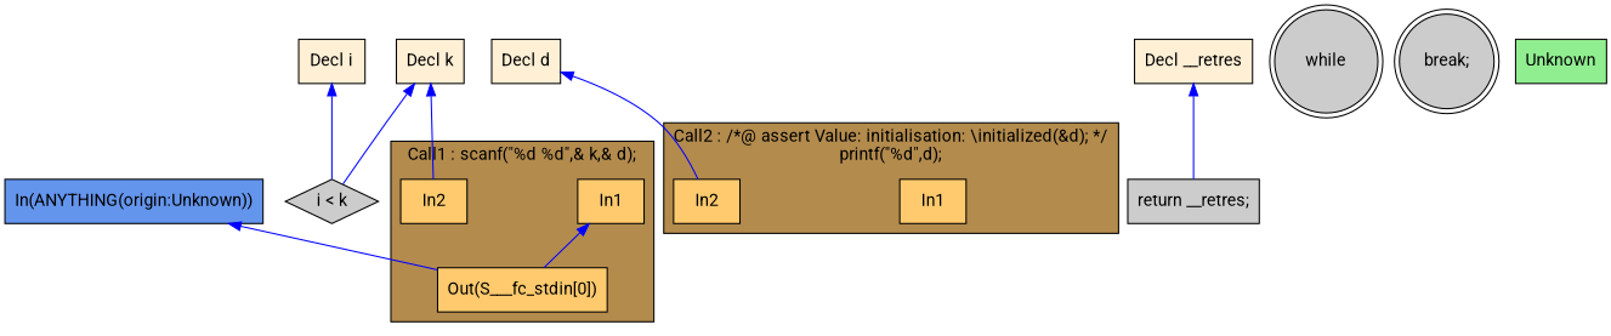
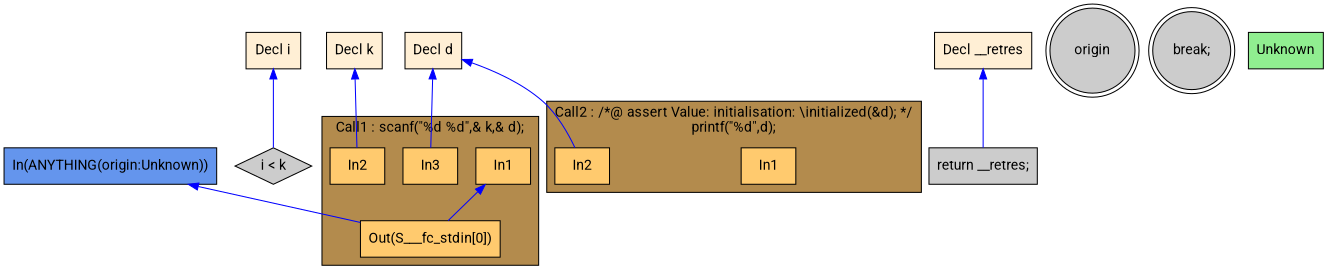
  digraph {
    fontname=Roboto
    rankdir=TB
    node [fillcolor="#FFCA6E" fontname=Roboto shape=box style=filled]
    edge [color="#0000FF" dir=back fontname=Roboto]
    n1 [label=In1]
    n2 [label=In2]
+   n3 [label=In3]
    n4 [label="Out(S___fc_stdin[0])"]
    n5 [label=In1]
    n6 [label=In2]
    n7 [fillcolor="#FFEFD5" label="Decl i"]
    n8 [fillcolor="#CCCCCC" label="i < k" shape=diamond]
    n9 [fillcolor="#FFEFD5" label="Decl k"]
    n10 [fillcolor="#FFEFD5" label="Decl d"]
    n11 [fillcolor="#FFEFD5" label="Decl __retres"]
    n12 [fillcolor="#CCCCCC" label="return __retres;"]
-   n13 [fillcolor="#CCCCCC" label=while shape=doublecircle]
+   n13 [fillcolor="#CCCCCC" label=origin shape=doublecircle]
    n14 [fillcolor="#CCCCCC" label="break;" shape=doublecircle]
    n15 [fillcolor="#90EE90" label=Unknown]
    n16 [fillcolor="#6495ED" label="In(ANYTHING(origin:Unknown))"]
    subgraph cluster_1 {
      fillcolor="#B38B4D"
      label="Call1 : scanf(\"%d %d\",& k,& d);"
      style=filled
      n1
      n2
+     n3
      n4
    }
    subgraph cluster_2 {
      fillcolor="#B38B4D"
      label="Call2 : /*@ assert Value: initialisation: \\initialized(&d); */\nprintf(\"%d\",d);"
      style=filled
      n5
      n6
    }
    n1 -> n4
    n7 -> n8
    n9 -> n2
-   n9 -> n8
+   n10 -> n3
    n10 -> n6
    n11 -> n12
    n16 -> n4
  }
